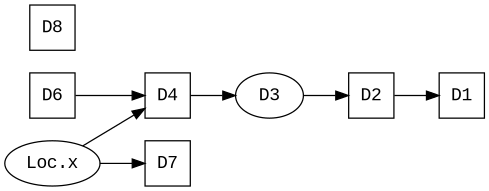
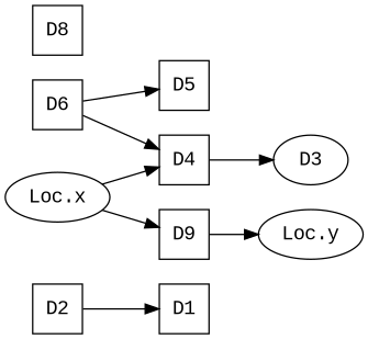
  digraph {
    fontname="Liberation Mono"
    rankdir=LR
    node [fontname="Liberation Mono" shape=square]
    edge [fontname="Liberation Mono"]
    D2
    D1
    D3 [shape=ellipse]
    D4
    D6
-   D7
+   D5
+   "Loc.y" [shape=oval]
+   D7 [label=D9]
    D8
    "Loc.x" [shape=oval]
    D2 -> D1
-   D3 -> D2
    D4 -> D3
    D6 -> D4
+   D6 -> D5
+   D7 -> "Loc.y"
    "Loc.x" -> D4
    "Loc.x" -> D7
  }
